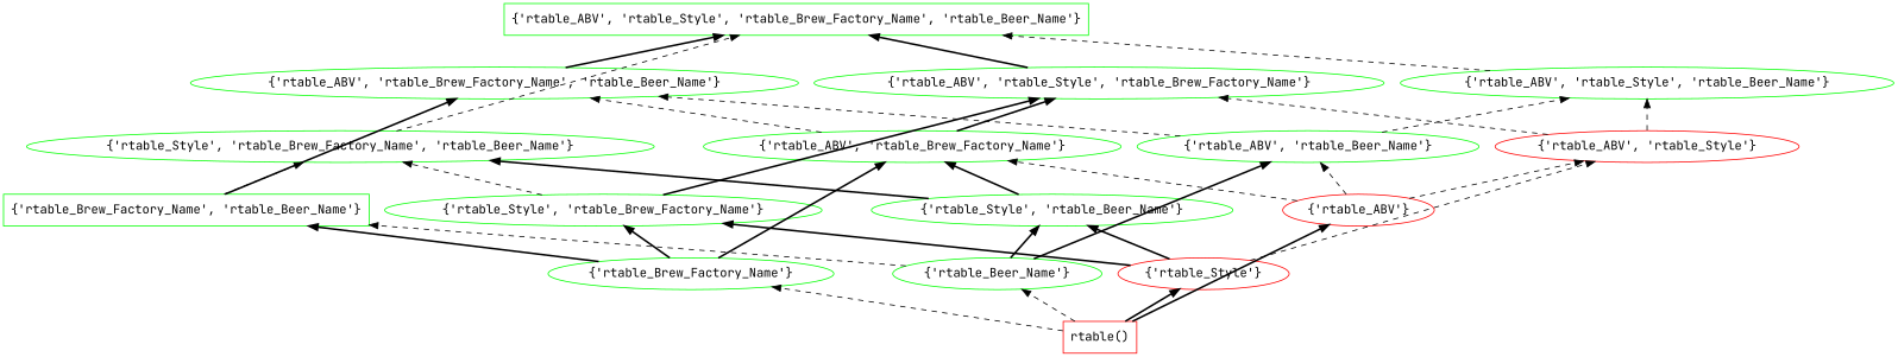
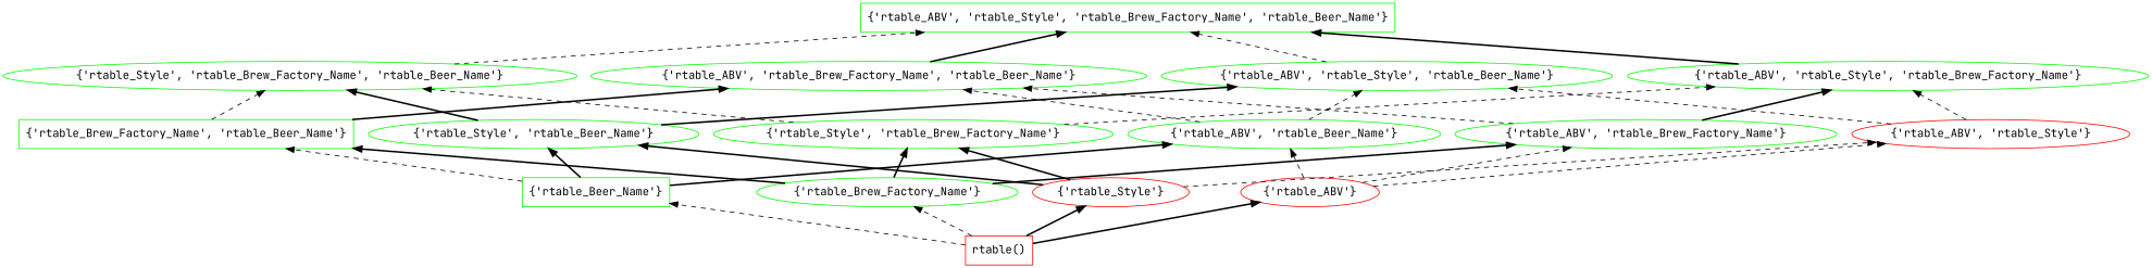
  digraph {
    fontname="JetBrains Mono"
    rankdir=BT
    splines=line
    node [color=green fontname="JetBrains Mono"]
    edge [fontname="JetBrains Mono" style=dashed]
    "{'rtable_ABV', 'rtable_Style', 'rtable_Brew_Factory_Name', 'rtable_Beer_Name'}" [shape=box]
    n2 [color=red label="rtable()" shape=box]
-   "{'rtable_Beer_Name'}"
+   "{'rtable_Beer_Name'}" [shape=box]
    "{'rtable_Brew_Factory_Name'}"
    "{'rtable_Style'}" [color=red]
    "{'rtable_ABV'}" [color=red]
    "{'rtable_Brew_Factory_Name', 'rtable_Beer_Name'}" [shape=box]
    "{'rtable_Style', 'rtable_Beer_Name'}"
    "{'rtable_ABV', 'rtable_Beer_Name'}"
    "{'rtable_Style', 'rtable_Brew_Factory_Name'}"
    "{'rtable_ABV', 'rtable_Brew_Factory_Name'}"
    "{'rtable_ABV', 'rtable_Style'}" [color=red]
    "{'rtable_Style', 'rtable_Brew_Factory_Name', 'rtable_Beer_Name'}"
    "{'rtable_ABV', 'rtable_Brew_Factory_Name', 'rtable_Beer_Name'}"
    "{'rtable_ABV', 'rtable_Style', 'rtable_Beer_Name'}"
    "{'rtable_ABV', 'rtable_Style', 'rtable_Brew_Factory_Name'}"
    n2 -> "{'rtable_Beer_Name'}"
    n2 -> "{'rtable_Brew_Factory_Name'}"
    n2 -> "{'rtable_Style'}" [style=bold]
    n2 -> "{'rtable_ABV'}" [style=bold]
    "{'rtable_Beer_Name'}" -> "{'rtable_Brew_Factory_Name', 'rtable_Beer_Name'}"
    "{'rtable_Beer_Name'}" -> "{'rtable_Style', 'rtable_Beer_Name'}" [style=bold]
    "{'rtable_Beer_Name'}" -> "{'rtable_ABV', 'rtable_Beer_Name'}" [style=bold]
    "{'rtable_Brew_Factory_Name'}" -> "{'rtable_Brew_Factory_Name', 'rtable_Beer_Name'}" [style=bold]
    "{'rtable_Brew_Factory_Name'}" -> "{'rtable_Style', 'rtable_Brew_Factory_Name'}" [style=bold]
    "{'rtable_Brew_Factory_Name'}" -> "{'rtable_ABV', 'rtable_Brew_Factory_Name'}" [style=bold]
    "{'rtable_Style'}" -> "{'rtable_Style', 'rtable_Beer_Name'}" [style=bold]
    "{'rtable_Style'}" -> "{'rtable_Style', 'rtable_Brew_Factory_Name'}" [style=bold]
    "{'rtable_Style'}" -> "{'rtable_ABV', 'rtable_Style'}"
    "{'rtable_ABV'}" -> "{'rtable_ABV', 'rtable_Beer_Name'}"
    "{'rtable_ABV'}" -> "{'rtable_ABV', 'rtable_Brew_Factory_Name'}"
    "{'rtable_ABV'}" -> "{'rtable_ABV', 'rtable_Style'}"
    "{'rtable_Brew_Factory_Name', 'rtable_Beer_Name'}" -> "{'rtable_Style', 'rtable_Brew_Factory_Name', 'rtable_Beer_Name'}"
    "{'rtable_Brew_Factory_Name', 'rtable_Beer_Name'}" -> "{'rtable_ABV', 'rtable_Brew_Factory_Name', 'rtable_Beer_Name'}" [style=bold]
    "{'rtable_Style', 'rtable_Beer_Name'}" -> "{'rtable_Style', 'rtable_Brew_Factory_Name', 'rtable_Beer_Name'}" [style=bold]
-   "{'rtable_Style', 'rtable_Beer_Name'}" -> "{'rtable_ABV', 'rtable_Brew_Factory_Name'}" [style=bold]
+   "{'rtable_Style', 'rtable_Beer_Name'}" -> "{'rtable_ABV', 'rtable_Style', 'rtable_Beer_Name'}" [style=bold]
    "{'rtable_ABV', 'rtable_Beer_Name'}" -> "{'rtable_ABV', 'rtable_Brew_Factory_Name', 'rtable_Beer_Name'}"
    "{'rtable_ABV', 'rtable_Beer_Name'}" -> "{'rtable_ABV', 'rtable_Style', 'rtable_Beer_Name'}"
    "{'rtable_Style', 'rtable_Brew_Factory_Name'}" -> "{'rtable_Style', 'rtable_Brew_Factory_Name', 'rtable_Beer_Name'}"
-   "{'rtable_Style', 'rtable_Brew_Factory_Name'}" -> "{'rtable_ABV', 'rtable_Style', 'rtable_Brew_Factory_Name'}" [style=bold]
+   "{'rtable_Style', 'rtable_Brew_Factory_Name'}" -> "{'rtable_ABV', 'rtable_Style', 'rtable_Brew_Factory_Name'}"
    "{'rtable_ABV', 'rtable_Brew_Factory_Name'}" -> "{'rtable_ABV', 'rtable_Brew_Factory_Name', 'rtable_Beer_Name'}"
    "{'rtable_ABV', 'rtable_Brew_Factory_Name'}" -> "{'rtable_ABV', 'rtable_Style', 'rtable_Brew_Factory_Name'}" [style=bold]
    "{'rtable_ABV', 'rtable_Style'}" -> "{'rtable_ABV', 'rtable_Style', 'rtable_Beer_Name'}"
    "{'rtable_ABV', 'rtable_Style'}" -> "{'rtable_ABV', 'rtable_Style', 'rtable_Brew_Factory_Name'}"
    "{'rtable_Style', 'rtable_Brew_Factory_Name', 'rtable_Beer_Name'}" -> "{'rtable_ABV', 'rtable_Style', 'rtable_Brew_Factory_Name', 'rtable_Beer_Name'}"
    "{'rtable_ABV', 'rtable_Brew_Factory_Name', 'rtable_Beer_Name'}" -> "{'rtable_ABV', 'rtable_Style', 'rtable_Brew_Factory_Name', 'rtable_Beer_Name'}" [style=bold]
    "{'rtable_ABV', 'rtable_Style', 'rtable_Beer_Name'}" -> "{'rtable_ABV', 'rtable_Style', 'rtable_Brew_Factory_Name', 'rtable_Beer_Name'}"
    "{'rtable_ABV', 'rtable_Style', 'rtable_Brew_Factory_Name'}" -> "{'rtable_ABV', 'rtable_Style', 'rtable_Brew_Factory_Name', 'rtable_Beer_Name'}" [style=bold]
  }
